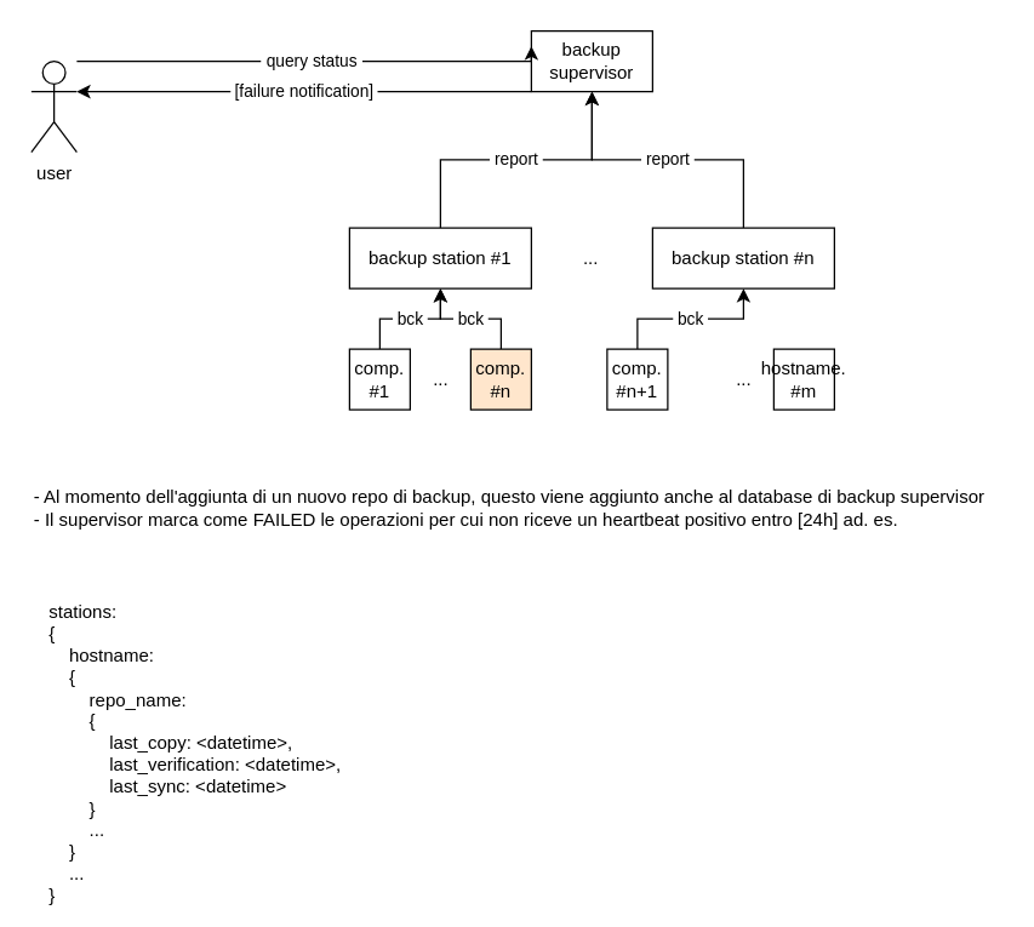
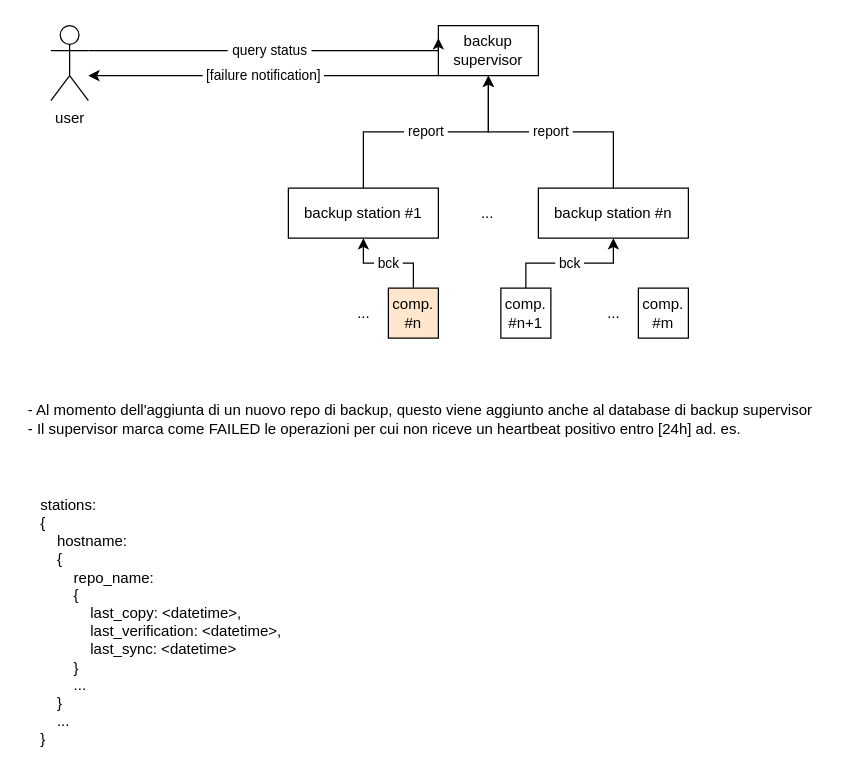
  <mxCell id="0" />
  <mxCell id="1" parent="0" />
  <mxCell id="2" value="&amp;nbsp;report&amp;nbsp;" style="edgeStyle=orthogonalEdgeStyle;rounded=0;orthogonalLoop=1;jettySize=auto;html=1;" edge="1" parent="1" source="3" target="8"><mxGeometry relative="1" as="geometry" /></mxCell>
  <mxCell id="3" value="backup station #1" style="rounded=0;whiteSpace=wrap;html=1;" vertex="1" parent="1"><mxGeometry x="230" y="150" width="120" height="40" as="geometry" /></mxCell>
  <mxCell id="4" value="&amp;nbsp;report&amp;nbsp;" style="edgeStyle=orthogonalEdgeStyle;rounded=0;orthogonalLoop=1;jettySize=auto;html=1;" edge="1" parent="1" source="5" target="8"><mxGeometry relative="1" as="geometry" /></mxCell>
  <mxCell id="5" value="backup station #n" style="rounded=0;whiteSpace=wrap;html=1;" vertex="1" parent="1"><mxGeometry x="430" y="150" width="120" height="40" as="geometry" /></mxCell>
  <mxCell id="6" value="..." style="text;html=1;align=center;verticalAlign=middle;resizable=0;points=[];autosize=1;strokeColor=none;fillColor=none;" vertex="1" parent="1"><mxGeometry x="373.5" y="160" width="30" height="20" as="geometry" /></mxCell>
  <mxCell id="7" value="&amp;nbsp;[failure notification]&amp;nbsp;" style="edgeStyle=orthogonalEdgeStyle;rounded=0;orthogonalLoop=1;jettySize=auto;html=1;" edge="1" parent="1" source="8" target="10"><mxGeometry relative="1" as="geometry"><Array as="points"><mxPoint x="160" y="60" /><mxPoint x="160" y="60" /></Array></mxGeometry></mxCell>
  <mxCell id="8" value="backup supervisor" style="rounded=0;whiteSpace=wrap;html=1;" vertex="1" parent="1"><mxGeometry x="350" y="20" width="80" height="40" as="geometry" /></mxCell>
  <mxCell id="9" value="&amp;nbsp;query status&amp;nbsp;" style="edgeStyle=orthogonalEdgeStyle;rounded=0;orthogonalLoop=1;jettySize=auto;html=1;entryX=0;entryY=0.25;entryDx=0;entryDy=0;" edge="1" parent="1" source="10" target="8"><mxGeometry relative="1" as="geometry"><Array as="points"><mxPoint x="140" y="40" /><mxPoint x="140" y="40" /></Array></mxGeometry></mxCell>
- <mxCell id="10" value="user" style="shape=umlActor;verticalLabelPosition=bottom;verticalAlign=top;html=1;outlineConnect=0;" vertex="1" parent="1"><mxGeometry x="20" y="40" width="30" height="60" as="geometry" /></mxCell>
- <mxCell id="11" value="&amp;nbsp;bck&amp;nbsp;" style="edgeStyle=orthogonalEdgeStyle;rounded=0;orthogonalLoop=1;jettySize=auto;html=1;" edge="1" parent="1" source="12" target="3"><mxGeometry relative="1" as="geometry" /></mxCell>
- <mxCell id="12" value="comp. #1" style="rounded=0;whiteSpace=wrap;html=1;" vertex="1" parent="1"><mxGeometry x="230" y="230" width="40" height="40" as="geometry" /></mxCell>
+ <mxCell id="10" value="user" style="shape=umlActor;verticalLabelPosition=bottom;verticalAlign=top;html=1;outlineConnect=0;" vertex="1" parent="1"><mxGeometry x="40" y="20" width="30" height="60" as="geometry" /></mxCell>
  <mxCell id="13" value="&amp;nbsp;bck&amp;nbsp;" style="edgeStyle=orthogonalEdgeStyle;rounded=0;orthogonalLoop=1;jettySize=auto;html=1;entryX=0.5;entryY=1;entryDx=0;entryDy=0;" edge="1" parent="1" source="14" target="3"><mxGeometry relative="1" as="geometry" /></mxCell>
  <mxCell id="14" value="comp. #n" style="rounded=0;whiteSpace=wrap;html=1;fillColor=#ffe6cc;" vertex="1" parent="1"><mxGeometry x="310" y="230" width="40" height="40" as="geometry" /></mxCell>
  <mxCell id="15" value="..." style="text;html=1;align=center;verticalAlign=middle;resizable=0;points=[];autosize=1;strokeColor=none;fillColor=none;" vertex="1" parent="1"><mxGeometry x="275" y="240" width="30" height="20" as="geometry" /></mxCell>
  <mxCell id="16" value="&amp;nbsp;bck&amp;nbsp;" style="edgeStyle=orthogonalEdgeStyle;rounded=0;orthogonalLoop=1;jettySize=auto;html=1;" edge="1" parent="1" source="17" target="5"><mxGeometry relative="1" as="geometry" /></mxCell>
  <mxCell id="17" value="comp. #n+1" style="rounded=0;whiteSpace=wrap;html=1;" vertex="1" parent="1"><mxGeometry x="400" y="230" width="40" height="40" as="geometry" /></mxCell>
- <mxCell id="18" value="hostname. #m" style="rounded=0;whiteSpace=wrap;html=1;" vertex="1" parent="1"><mxGeometry x="510" y="230" width="40" height="40" as="geometry" /></mxCell>
+ <mxCell id="18" value="comp. #m" style="rounded=0;whiteSpace=wrap;html=1;" vertex="1" parent="1"><mxGeometry x="510" y="230" width="40" height="40" as="geometry" /></mxCell>
  <mxCell id="19" value="..." style="text;html=1;align=center;verticalAlign=middle;resizable=0;points=[];autosize=1;strokeColor=none;fillColor=none;" vertex="1" parent="1"><mxGeometry x="475" y="240" width="30" height="20" as="geometry" /></mxCell>
  <mxCell id="20" value="- Al momento dell'aggiunta di un nuovo repo di backup, questo viene aggiunto anche al database di backup supervisor&lt;br&gt;- Il supervisor marca come FAILED le operazioni per cui non riceve un heartbeat positivo entro [24h] ad. es." style="text;html=1;align=left;verticalAlign=middle;resizable=0;points=[];autosize=1;strokeColor=none;fillColor=none;" vertex="1" parent="1"><mxGeometry x="20" y="320" width="640" height="30" as="geometry" /></mxCell>
  <mxCell id="21" value="stations: &lt;br&gt;{ &lt;br&gt;&amp;nbsp; &amp;nbsp; hostname:&lt;br&gt;&amp;nbsp; &amp;nbsp; {&lt;br&gt;&amp;nbsp; &amp;nbsp; &amp;nbsp; &amp;nbsp; repo_name: &lt;br&gt;&amp;nbsp; &amp;nbsp; &amp;nbsp; &amp;nbsp; {&lt;br&gt;&amp;nbsp; &amp;nbsp; &amp;nbsp; &amp;nbsp; &amp;nbsp; &amp;nbsp; last_copy: &amp;lt;datetime&amp;gt;,&lt;br&gt;&amp;nbsp; &amp;nbsp; &amp;nbsp; &amp;nbsp; &amp;nbsp; &amp;nbsp; last_verification: &amp;lt;datetime&amp;gt;,&lt;br&gt;&amp;nbsp; &amp;nbsp; &amp;nbsp; &amp;nbsp; &amp;nbsp; &amp;nbsp; last_sync: &amp;lt;datetime&amp;gt;&amp;nbsp; &amp;nbsp; &amp;nbsp; &amp;nbsp; &amp;nbsp; &amp;nbsp;&amp;nbsp;&lt;br&gt;&amp;nbsp; &amp;nbsp; &amp;nbsp; &amp;nbsp; }&lt;br&gt;&amp;nbsp; &amp;nbsp; &amp;nbsp; &amp;nbsp; ...&lt;br&gt;&amp;nbsp; &amp;nbsp; }&lt;br&gt;&amp;nbsp; &amp;nbsp; ...&lt;br&gt;}" style="text;html=1;align=left;verticalAlign=top;resizable=0;points=[];autosize=1;strokeColor=none;fillColor=none;" vertex="1" parent="1"><mxGeometry x="30" y="390" width="210" height="200" as="geometry" /></mxCell>
